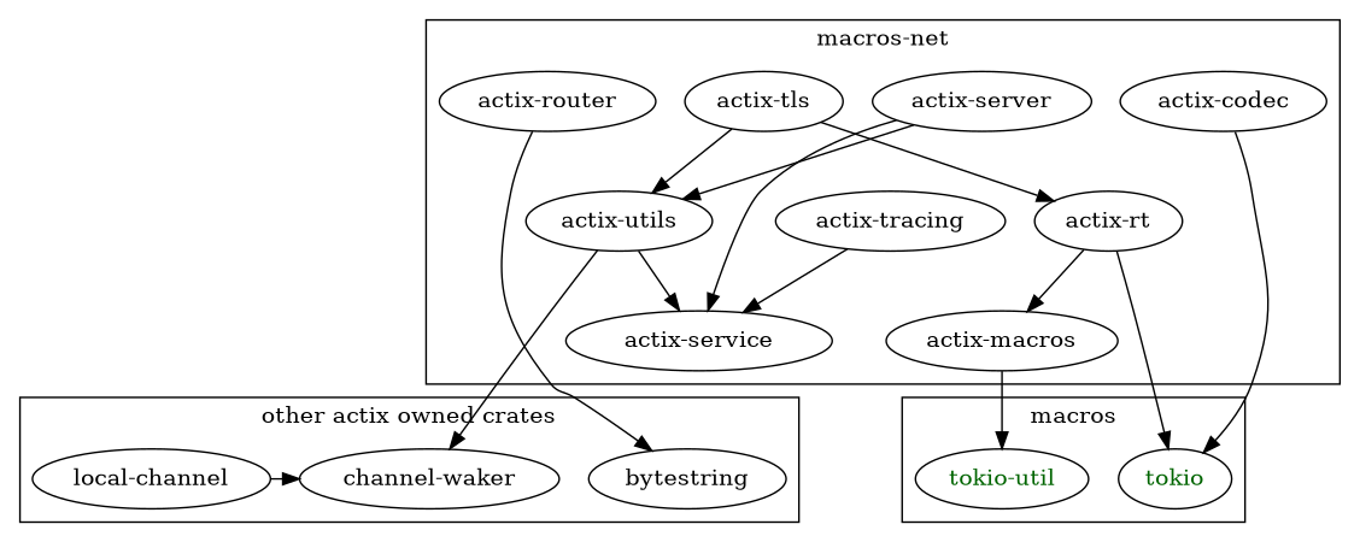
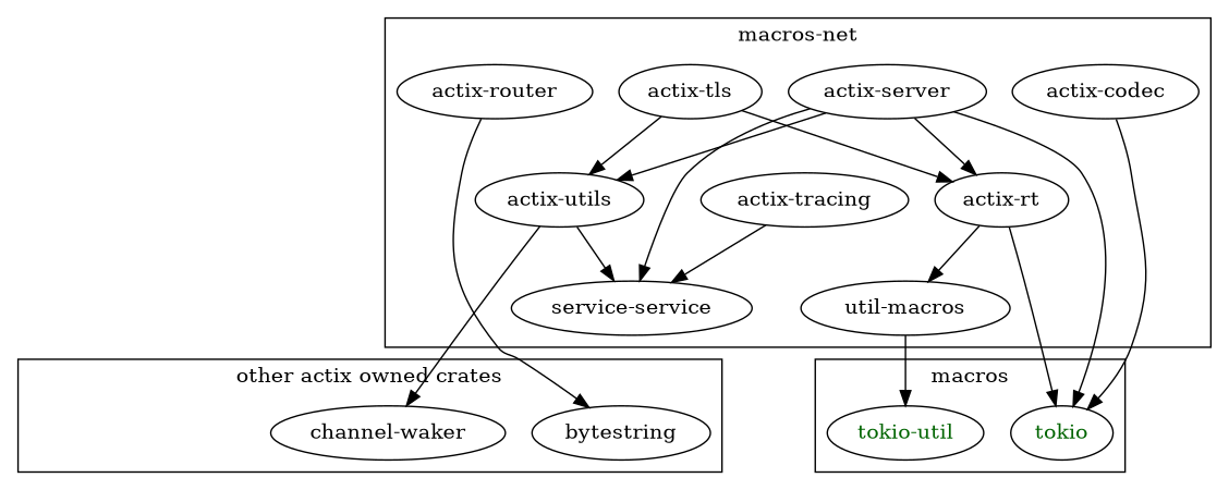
  digraph {
    rankdir=TB
    "actix-codec"
-   "actix-macros"
+   "actix-macros" [label="util-macros"]
    "actix-rt"
    "actix-server"
-   "actix-service"
+   "actix-service" [label="service-service"]
    "actix-tls"
    "actix-tracing"
    "actix-utils"
    "actix-router"
-   "local-channel"
    n11 [label="channel-waker"]
    bytestring
    tokio [fontcolor=darkgreen]
    "tokio-util" [fontcolor=darkgreen]
    subgraph cluster_1 {
      label="macros-net"
      "actix-codec"
      "actix-macros"
      "actix-rt"
      "actix-server"
      "actix-service"
      "actix-tls"
      "actix-tracing"
      "actix-utils"
      "actix-router"
    }
    subgraph cluster_2 {
      label="other actix owned crates"
      subgraph sub_3 {
        label="other actix owned crates"
        rank=same
-       "local-channel"
        n11
        bytestring
      }
    }
    subgraph cluster_4 {
      label=macros
      tokio
      "tokio-util"
    }
    "actix-codec" -> tokio
    "actix-macros" -> bytestring [style=invis]
    "actix-macros" -> tokio [style=invis]
    "actix-macros" -> "tokio-util"
    "actix-rt" -> "actix-macros"
    "actix-rt" -> tokio
+   "actix-server" -> "actix-rt"
    "actix-server" -> "actix-service"
    "actix-server" -> "actix-utils"
+   "actix-server" -> tokio
    "actix-service" -> bytestring [style=invis]
    "actix-tls" -> "actix-rt"
    "actix-tls" -> "actix-utils"
    "actix-tracing" -> "actix-service"
    "actix-utils" -> "actix-service"
    "actix-utils" -> n11
    "actix-router" -> bytestring
-   "local-channel" -> n11
  }
